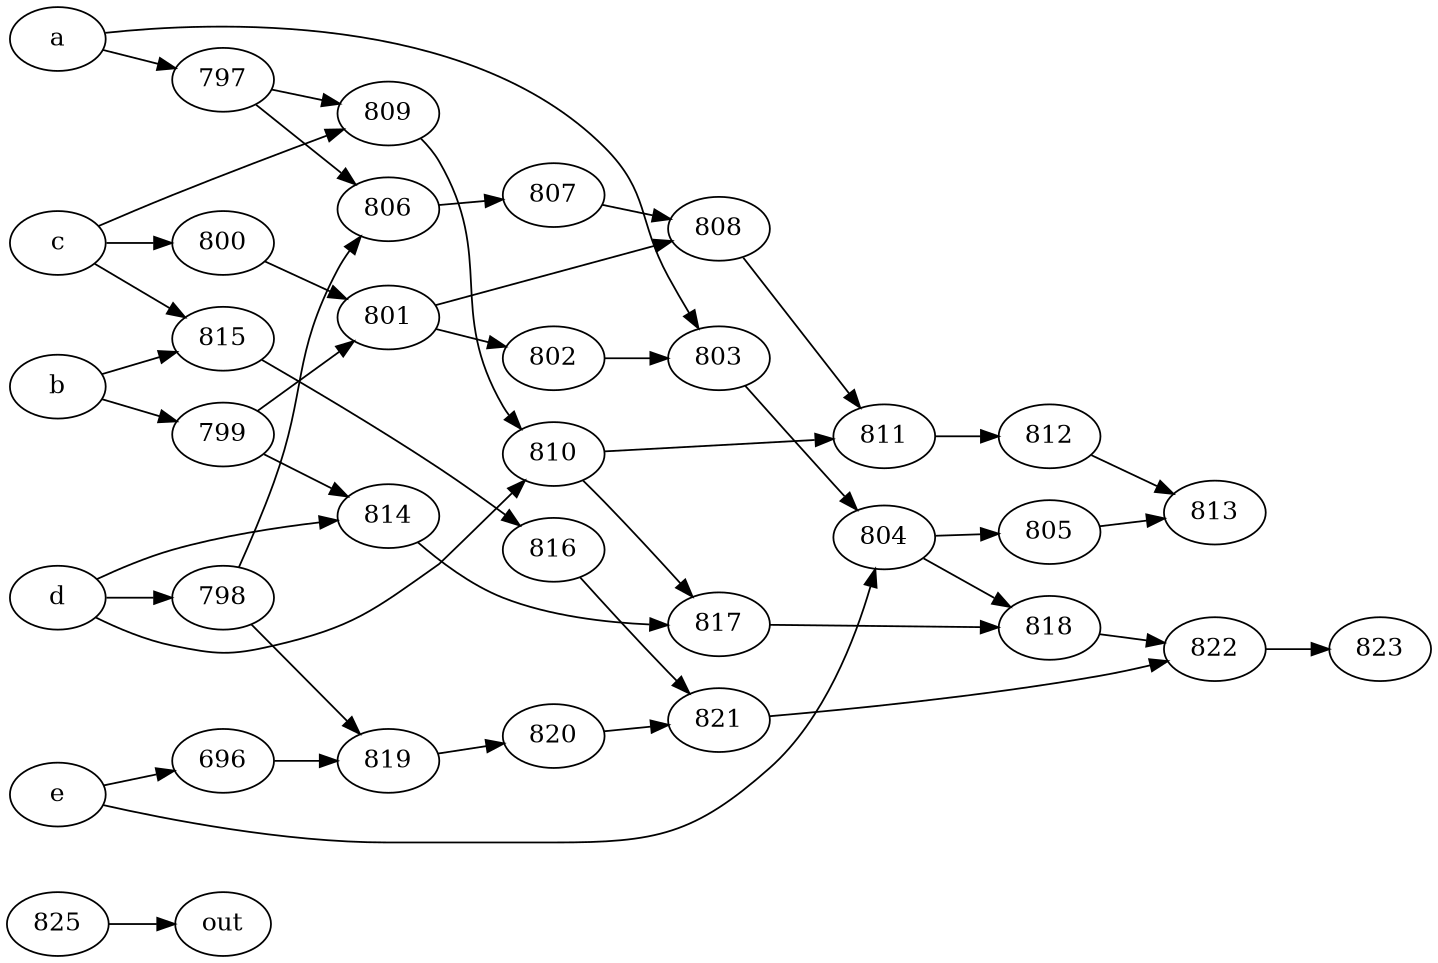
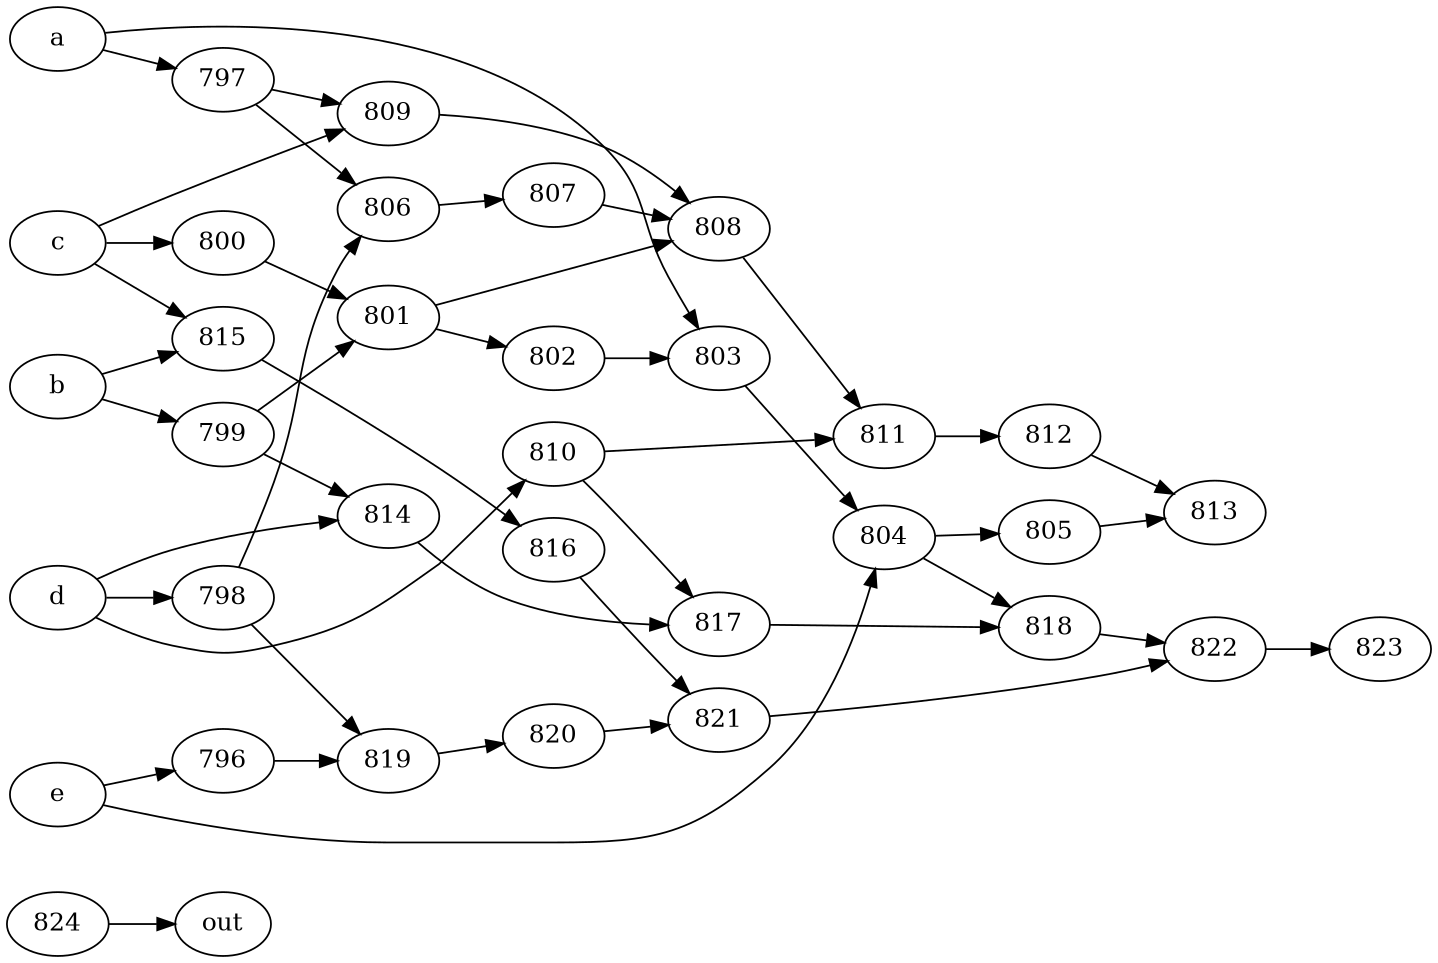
  strict digraph {
    rankdir=LR
-   825
+   825 [label=824]
    out
    a
    797
    803
    806
    809
    804
    807
    810
    805
    818
    808
    817
    811
    813
    822
    812
    823
    b
    799
    815
    801
    814
    816
    802
    821
    c
    800
    d
    798
    819
    820
    e
-   796 [label=696]
+   796
    825 -> out
    a -> 797
    a -> 803
    797 -> 806
    797 -> 809
    803 -> 804
    806 -> 807
-   809 -> 810
+   809 -> 808
    804 -> 805
    804 -> 818
    807 -> 808
    810 -> 817
    810 -> 811
    805 -> 813
    818 -> 822
    808 -> 811
    817 -> 818
    811 -> 812
    822 -> 823
    812 -> 813
    b -> 799
    b -> 815
    799 -> 801
    799 -> 814
    815 -> 816
    801 -> 808
    801 -> 802
    814 -> 817
    816 -> 821
    802 -> 803
    821 -> 822
    c -> 809
    c -> 815
    c -> 800
    800 -> 801
    d -> 810
    d -> 814
    d -> 798
    798 -> 806
    798 -> 819
    819 -> 820
    820 -> 821
    e -> 804
    e -> 796
    796 -> 819
  }
